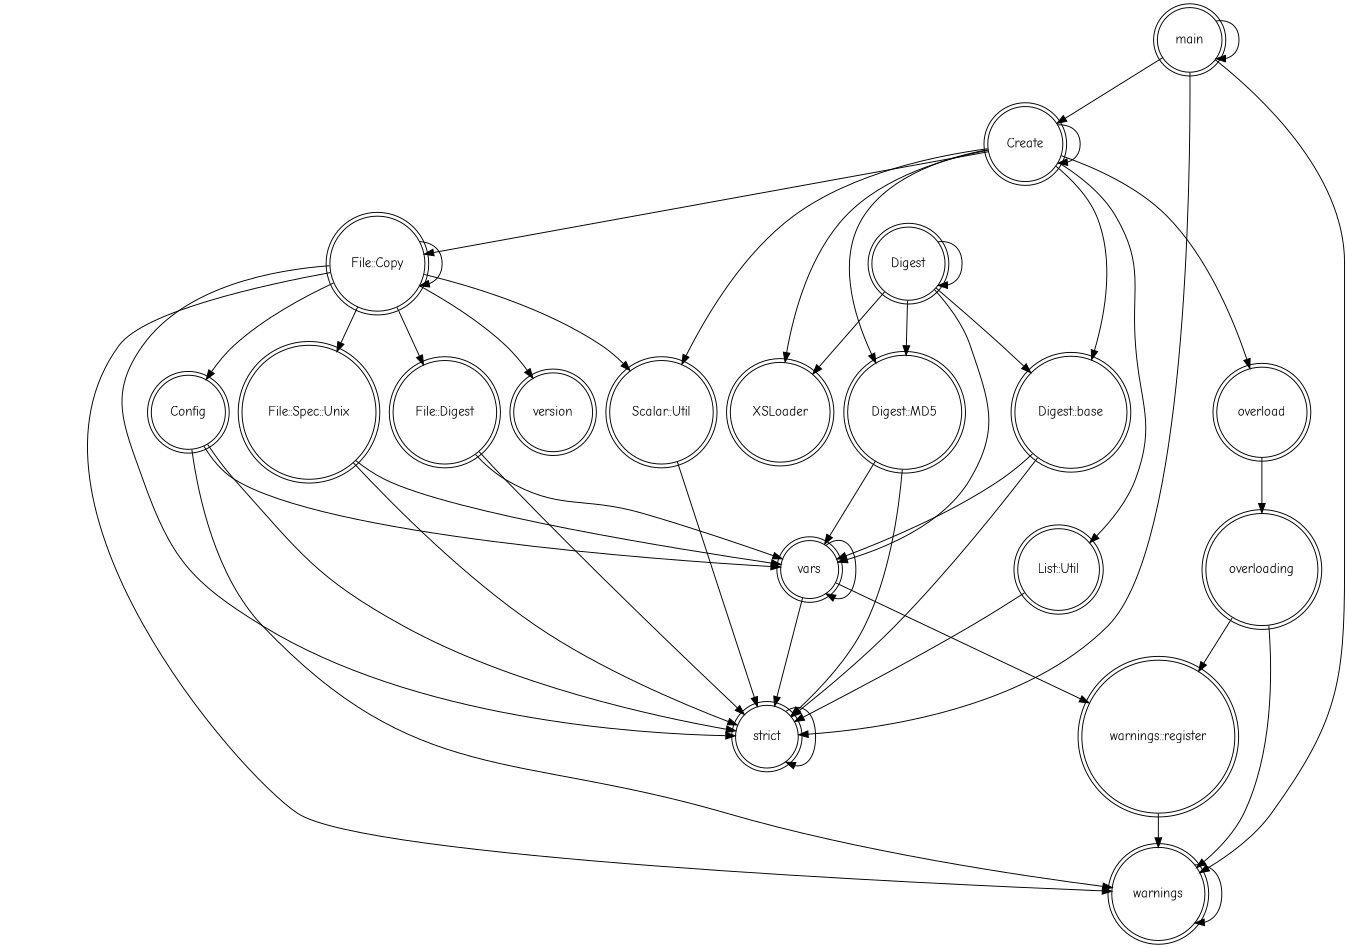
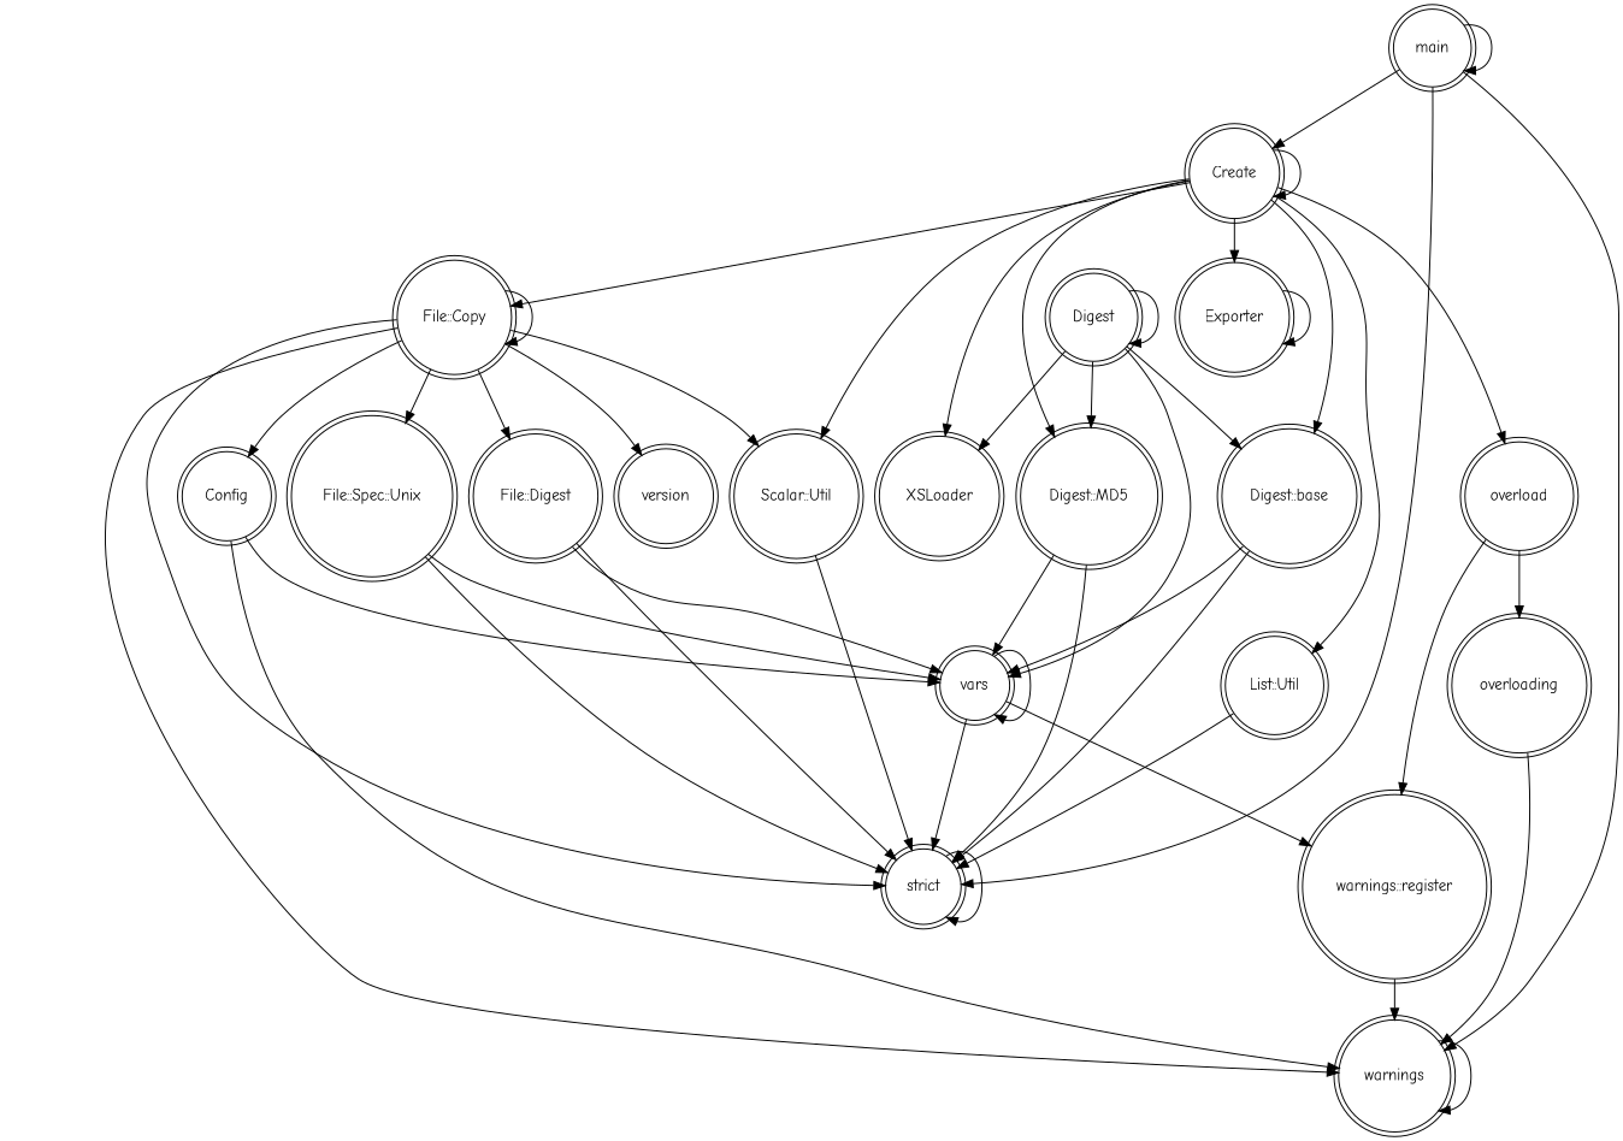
  digraph {
    fontname="Comic Neue"
    node [fontname="Comic Neue" shape=doublecircle]
    edge [fontname="Comic Neue"]
    "Digest::MD5"
    "strict"
    vars
    "warnings::register"
    main
    Create
    warnings
    "Scalar::Util"
    "File::Copy"
+   Exporter
    "List::Util"
    XSLoader
    overload
    "Digest::base"
    Digest
    "File::Spec::Unix"
    n17 [label="File::Digest"]
    Config
    version
    overloading
    "Digest::MD5" -> "strict"
    "Digest::MD5" -> vars
    "strict" -> "strict"
    vars -> "strict"
    vars -> vars
    vars -> "warnings::register"
    "warnings::register" -> warnings
    main -> "strict"
    main -> main
    main -> Create
    main -> warnings
    Create -> "Digest::MD5"
    Create -> Create
    Create -> "Scalar::Util"
    Create -> "File::Copy"
+   Create -> Exporter
    Create -> "List::Util"
    Create -> XSLoader
    Create -> overload
    Create -> "Digest::base"
    warnings -> warnings
    "Scalar::Util" -> "strict"
    "File::Copy" -> "strict"
    "File::Copy" -> warnings
    "File::Copy" -> "Scalar::Util"
    "File::Copy" -> "File::Copy"
    "File::Copy" -> "File::Spec::Unix"
    "File::Copy" -> n17
    "File::Copy" -> Config
    "File::Copy" -> version
+   Exporter -> Exporter
    "List::Util" -> "strict"
-   overloading -> "warnings::register"
+   overload -> "warnings::register"
    overload -> overloading
    "Digest::base" -> "strict"
    "Digest::base" -> vars
    Digest -> "Digest::MD5"
    Digest -> vars
    Digest -> XSLoader
    Digest -> "Digest::base"
    Digest -> Digest
    "File::Spec::Unix" -> "strict"
    "File::Spec::Unix" -> vars
    n17 -> "strict"
    n17 -> vars
-   Config -> "strict"
    Config -> vars
    Config -> warnings
    overloading -> warnings
  }
